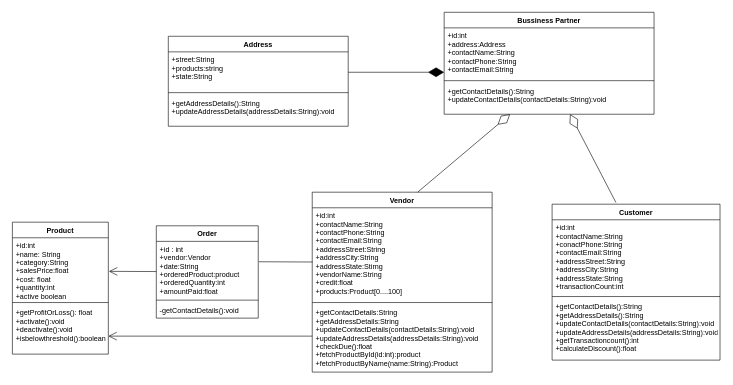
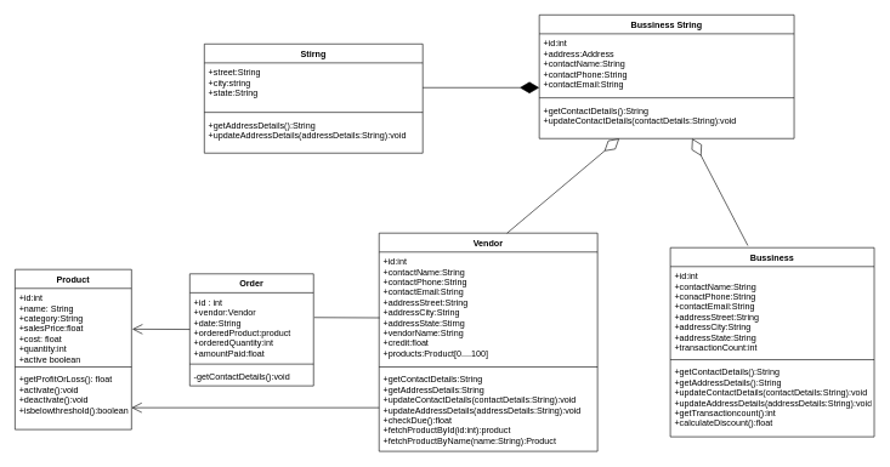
  <mxCell id="0" />
  <mxCell id="1" parent="0" />
  <mxCell id="2" value="Product" style="swimlane;fontStyle=1;align=center;verticalAlign=top;childLayout=stackLayout;horizontal=1;startSize=26;horizontalStack=0;resizeParent=1;resizeParentMax=0;resizeLast=0;collapsible=1;marginBottom=0;" parent="1" vertex="1"><mxGeometry x="20" y="370" width="160" height="220" as="geometry" /></mxCell>
  <mxCell id="3" value="+id:int&#10;+name: String&#10;+category:String&#10;+salesPrice:float&#10;+cost: float&#10;+quantity:int&#10;+active boolean&#10;" style="text;strokeColor=none;fillColor=none;align=left;verticalAlign=top;spacingLeft=4;spacingRight=4;overflow=hidden;rotatable=0;points=[[0,0.5],[1,0.5]];portConstraint=eastwest;" parent="2" vertex="1"><mxGeometry y="26" width="160" height="104" as="geometry" /></mxCell>
  <mxCell id="4" value="" style="line;strokeWidth=1;fillColor=none;align=left;verticalAlign=middle;spacingTop=-1;spacingLeft=3;spacingRight=3;rotatable=0;labelPosition=right;points=[];portConstraint=eastwest;" parent="2" vertex="1"><mxGeometry y="130" width="160" height="8" as="geometry" /></mxCell>
  <mxCell id="5" value="+getProfitOrLoss(): float&#10;+activate():void&#10;+deactivate():void&#10;+isbelowthreshold():boolean&#10;" style="text;strokeColor=none;fillColor=none;align=left;verticalAlign=top;spacingLeft=4;spacingRight=4;overflow=hidden;rotatable=0;points=[[0,0.5],[1,0.5]];portConstraint=eastwest;" parent="2" vertex="1"><mxGeometry y="138" width="160" height="82" as="geometry" /></mxCell>
- <mxCell id="6" value="Customer" style="swimlane;fontStyle=1;align=center;verticalAlign=top;childLayout=stackLayout;horizontal=1;startSize=26;horizontalStack=0;resizeParent=1;resizeParentMax=0;resizeLast=0;collapsible=1;marginBottom=0;" parent="1" vertex="1"><mxGeometry x="920" y="340" width="280" height="260" as="geometry" /></mxCell>
+ <mxCell id="6" value="Bussiness" style="swimlane;fontStyle=1;align=center;verticalAlign=top;childLayout=stackLayout;horizontal=1;startSize=26;horizontalStack=0;resizeParent=1;resizeParentMax=0;resizeLast=0;collapsible=1;marginBottom=0;" parent="1" vertex="1"><mxGeometry x="920" y="340" width="280" height="260" as="geometry" /></mxCell>
  <mxCell id="7" value="+id:int&#10;+contactName:String&#10;+conactPhone:String&#10;+contactEmail:String&#10;+addressStreet:String&#10;+addressCity:String&#10;+addressState:String&#10;+transactionCount:int&#10;" style="text;strokeColor=none;fillColor=none;align=left;verticalAlign=top;spacingLeft=4;spacingRight=4;overflow=hidden;rotatable=0;points=[[0,0.5],[1,0.5]];portConstraint=eastwest;" parent="6" vertex="1"><mxGeometry y="26" width="280" height="124" as="geometry" /></mxCell>
  <mxCell id="8" value="" style="line;strokeWidth=1;fillColor=none;align=left;verticalAlign=middle;spacingTop=-1;spacingLeft=3;spacingRight=3;rotatable=0;labelPosition=right;points=[];portConstraint=eastwest;" parent="6" vertex="1"><mxGeometry y="150" width="280" height="8" as="geometry" /></mxCell>
  <mxCell id="9" value="+getContactDetails():String&#10;+getAddressDetails():String&#10;+updateContactDetails(contactDetails:String):void&#10;+updateAddressDetails(addressDetails:String):void&#10;+getTransactioncount():int&#10;+calculateDiscount():float" style="text;strokeColor=none;fillColor=none;align=left;verticalAlign=top;spacingLeft=4;spacingRight=4;overflow=hidden;rotatable=0;points=[[0,0.5],[1,0.5]];portConstraint=eastwest;" parent="6" vertex="1"><mxGeometry y="158" width="280" height="102" as="geometry" /></mxCell>
  <mxCell id="10" value="Order" style="swimlane;fontStyle=1;align=center;verticalAlign=top;childLayout=stackLayout;horizontal=1;startSize=26;horizontalStack=0;resizeParent=1;resizeParentMax=0;resizeLast=0;collapsible=1;marginBottom=0;" parent="1" vertex="1"><mxGeometry x="260" y="376" width="170" height="154" as="geometry" /></mxCell>
  <mxCell id="11" value="+id : int&#10;+vendor:Vendor&#10;+date:String&#10;+orderedProduct:product&#10;+orderedQuantity:int&#10;+amountPaid:float&#10;&#10;&#10;" style="text;strokeColor=none;fillColor=none;align=left;verticalAlign=top;spacingLeft=4;spacingRight=4;overflow=hidden;rotatable=0;points=[[0,0.5],[1,0.5]];portConstraint=eastwest;" parent="10" vertex="1"><mxGeometry y="26" width="170" height="94" as="geometry" /></mxCell>
  <mxCell id="12" value="" style="line;strokeWidth=1;fillColor=none;align=left;verticalAlign=middle;spacingTop=-1;spacingLeft=3;spacingRight=3;rotatable=0;labelPosition=right;points=[];portConstraint=eastwest;" parent="10" vertex="1"><mxGeometry y="120" width="170" height="8" as="geometry" /></mxCell>
  <mxCell id="13" value="-getContactDetails():void" style="text;strokeColor=none;fillColor=none;align=left;verticalAlign=top;spacingLeft=4;spacingRight=4;overflow=hidden;rotatable=0;points=[[0,0.5],[1,0.5]];portConstraint=eastwest;" parent="10" vertex="1"><mxGeometry y="128" width="170" height="26" as="geometry" /></mxCell>
  <mxCell id="14" value="Vendor" style="swimlane;fontStyle=1;align=center;verticalAlign=top;childLayout=stackLayout;horizontal=1;startSize=26;horizontalStack=0;resizeParent=1;resizeParentMax=0;resizeLast=0;collapsible=1;marginBottom=0;" parent="1" vertex="1"><mxGeometry x="520" y="320" width="300" height="300" as="geometry" /></mxCell>
  <mxCell id="15" value="+id:int&#10;+contactName:String&#10;+contactPhone:String&#10;+contactEmail:String&#10;+addressStreet:String&#10;+addressCity:String&#10;+addressState:Stirng&#10;+vendorName:String&#10;+credit:float&#10;+products:Product[0....100]" style="text;strokeColor=none;fillColor=none;align=left;verticalAlign=top;spacingLeft=4;spacingRight=4;overflow=hidden;rotatable=0;points=[[0,0.5],[1,0.5]];portConstraint=eastwest;" parent="14" vertex="1"><mxGeometry y="26" width="300" height="154" as="geometry" /></mxCell>
  <mxCell id="16" value="" style="line;strokeWidth=1;fillColor=none;align=left;verticalAlign=middle;spacingTop=-1;spacingLeft=3;spacingRight=3;rotatable=0;labelPosition=right;points=[];portConstraint=eastwest;" parent="14" vertex="1"><mxGeometry y="180" width="300" height="8" as="geometry" /></mxCell>
  <mxCell id="17" value="+getContactDetails:String&#10;+getAddressDetails:String&#10;+updateContactDetails(contactDetails:String):void&#10;+updateAddressDetails(addressDetails:String):void&#10;+checkDue():float&#10;+fetchProductById(id:int):product&#10;+fetchProductByName(name:String):Product" style="text;strokeColor=none;fillColor=none;align=left;verticalAlign=top;spacingLeft=4;spacingRight=4;overflow=hidden;rotatable=0;points=[[0,0.5],[1,0.5]];portConstraint=eastwest;" parent="14" vertex="1"><mxGeometry y="188" width="300" height="112" as="geometry" /></mxCell>
- <mxCell id="18" value="Address" style="swimlane;fontStyle=1;align=center;verticalAlign=top;childLayout=stackLayout;horizontal=1;startSize=26;horizontalStack=0;resizeParent=1;resizeParentMax=0;resizeLast=0;collapsible=1;marginBottom=0;" parent="1" vertex="1"><mxGeometry x="280" y="60" width="300" height="150" as="geometry" /></mxCell>
- <mxCell id="19" value="+street:String&#10;+products:string&#10;+state:String" style="text;strokeColor=none;fillColor=none;align=left;verticalAlign=top;spacingLeft=4;spacingRight=4;overflow=hidden;rotatable=0;points=[[0,0.5],[1,0.5]];portConstraint=eastwest;" parent="18" vertex="1"><mxGeometry y="26" width="300" height="64" as="geometry" /></mxCell>
+ <mxCell id="18" value="Stirng" style="swimlane;fontStyle=1;align=center;verticalAlign=top;childLayout=stackLayout;horizontal=1;startSize=26;horizontalStack=0;resizeParent=1;resizeParentMax=0;resizeLast=0;collapsible=1;marginBottom=0;" parent="1" vertex="1"><mxGeometry x="280" y="60" width="300" height="150" as="geometry" /></mxCell>
+ <mxCell id="19" value="+street:String&#10;+city:string&#10;+state:String" style="text;strokeColor=none;fillColor=none;align=left;verticalAlign=top;spacingLeft=4;spacingRight=4;overflow=hidden;rotatable=0;points=[[0,0.5],[1,0.5]];portConstraint=eastwest;" parent="18" vertex="1"><mxGeometry y="26" width="300" height="64" as="geometry" /></mxCell>
  <mxCell id="20" value="" style="line;strokeWidth=1;fillColor=none;align=left;verticalAlign=middle;spacingTop=-1;spacingLeft=3;spacingRight=3;rotatable=0;labelPosition=right;points=[];portConstraint=eastwest;" parent="18" vertex="1"><mxGeometry y="90" width="300" height="8" as="geometry" /></mxCell>
  <mxCell id="21" value="+getAddressDetails():String&#10;+updateAddressDetails(addressDetails:String):void" style="text;strokeColor=none;fillColor=none;align=left;verticalAlign=top;spacingLeft=4;spacingRight=4;overflow=hidden;rotatable=0;points=[[0,0.5],[1,0.5]];portConstraint=eastwest;" parent="18" vertex="1"><mxGeometry y="98" width="300" height="52" as="geometry" /></mxCell>
- <mxCell id="22" value="Bussiness Partner" style="swimlane;fontStyle=1;align=center;verticalAlign=top;childLayout=stackLayout;horizontal=1;startSize=26;horizontalStack=0;resizeParent=1;resizeParentMax=0;resizeLast=0;collapsible=1;marginBottom=0;" parent="1" vertex="1"><mxGeometry x="740" y="20" width="350" height="170" as="geometry" /></mxCell>
+ <mxCell id="22" value="Bussiness String" style="swimlane;fontStyle=1;align=center;verticalAlign=top;childLayout=stackLayout;horizontal=1;startSize=26;horizontalStack=0;resizeParent=1;resizeParentMax=0;resizeLast=0;collapsible=1;marginBottom=0;" parent="1" vertex="1"><mxGeometry x="740" y="20" width="350" height="170" as="geometry" /></mxCell>
  <mxCell id="23" value="+id:int&#10;+address:Address&#10;+contactName:String&#10;+contactPhone:String&#10;+contactEmail:String" style="text;strokeColor=none;fillColor=none;align=left;verticalAlign=top;spacingLeft=4;spacingRight=4;overflow=hidden;rotatable=0;points=[[0,0.5],[1,0.5]];portConstraint=eastwest;" parent="22" vertex="1"><mxGeometry y="26" width="350" height="84" as="geometry" /></mxCell>
  <mxCell id="24" value="" style="line;strokeWidth=1;fillColor=none;align=left;verticalAlign=middle;spacingTop=-1;spacingLeft=3;spacingRight=3;rotatable=0;labelPosition=right;points=[];portConstraint=eastwest;" parent="22" vertex="1"><mxGeometry y="110" width="350" height="8" as="geometry" /></mxCell>
  <mxCell id="25" value="+getContactDetails():String&#10;+updateContactDetails(contactDetails:String):void" style="text;strokeColor=none;fillColor=none;align=left;verticalAlign=top;spacingLeft=4;spacingRight=4;overflow=hidden;rotatable=0;points=[[0,0.5],[1,0.5]];portConstraint=eastwest;" parent="22" vertex="1"><mxGeometry y="118" width="350" height="52" as="geometry" /></mxCell>
  <mxCell id="26" value="" style="endArrow=open;endFill=1;endSize=12;html=1;sourcePerimeterSpacing=1;targetPerimeterSpacing=1;" parent="1" edge="1"><mxGeometry width="160" relative="1" as="geometry"><mxPoint x="260" y="452.33" as="sourcePoint" /><mxPoint x="181" y="452" as="targetPoint" /></mxGeometry></mxCell>
  <mxCell id="27" value="" style="endArrow=open;endFill=1;endSize=12;html=1;sourcePerimeterSpacing=1;targetPerimeterSpacing=1;" parent="1" edge="1"><mxGeometry width="160" relative="1" as="geometry"><mxPoint x="520" y="560" as="sourcePoint" /><mxPoint x="180" y="560" as="targetPoint" /></mxGeometry></mxCell>
  <mxCell id="28" value="" style="endArrow=diamondThin;endFill=1;endSize=24;html=1;sourcePerimeterSpacing=1;targetPerimeterSpacing=1;" parent="1" edge="1"><mxGeometry width="160" relative="1" as="geometry"><mxPoint x="580" y="120" as="sourcePoint" /><mxPoint x="740" y="120" as="targetPoint" /></mxGeometry></mxCell>
  <mxCell id="29" value="" style="endArrow=none;html=1;sourcePerimeterSpacing=1;targetPerimeterSpacing=1;entryX=0.002;entryY=0.587;entryDx=0;entryDy=0;entryPerimeter=0;" parent="1" target="15" edge="1"><mxGeometry width="50" height="50" relative="1" as="geometry"><mxPoint x="431" y="436" as="sourcePoint" /><mxPoint x="510" y="410" as="targetPoint" /></mxGeometry></mxCell>
  <mxCell id="30" value="" style="endArrow=diamondThin;endFill=0;endSize=24;html=1;exitX=0.586;exitY=0;exitDx=0;exitDy=0;exitPerimeter=0;entryX=0.314;entryY=1;entryDx=0;entryDy=0;entryPerimeter=0;" edge="1" parent="1" source="14" target="25"><mxGeometry width="160" relative="1" as="geometry"><mxPoint x="690" y="310" as="sourcePoint" /><mxPoint x="810" y="200" as="targetPoint" /></mxGeometry></mxCell>
  <mxCell id="31" value="" style="endArrow=diamondThin;endFill=0;endSize=24;html=1;exitX=0.38;exitY=-0.011;exitDx=0;exitDy=0;exitPerimeter=0;" edge="1" parent="1" source="6"><mxGeometry width="160" relative="1" as="geometry"><mxPoint x="970" y="260" as="sourcePoint" /><mxPoint x="950" y="190" as="targetPoint" /></mxGeometry></mxCell>
